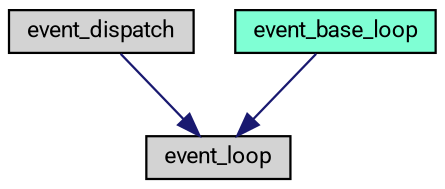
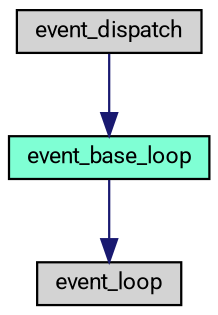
  digraph {
    fontname=Roboto
    rankdir=TB
    node [color=black fillcolor=lightgrey fontname=Roboto fontsize=10 shape=record style=filled]
    edge [color=midnightblue fontname=Roboto fontsize=10 labelfontname=Helvetica labelfontsize=10 style=solid]
    n1 [fontcolor=black height=0.2 label=event_dispatch width=0.4]
    n2 [height=0.2 label=event_loop width=0.4]
    n3 [fillcolor=aquamarine height=0.2 label=event_base_loop width=0.4]
-   n1 -> n2
+   n1 -> n3
    n3 -> n2
  }
